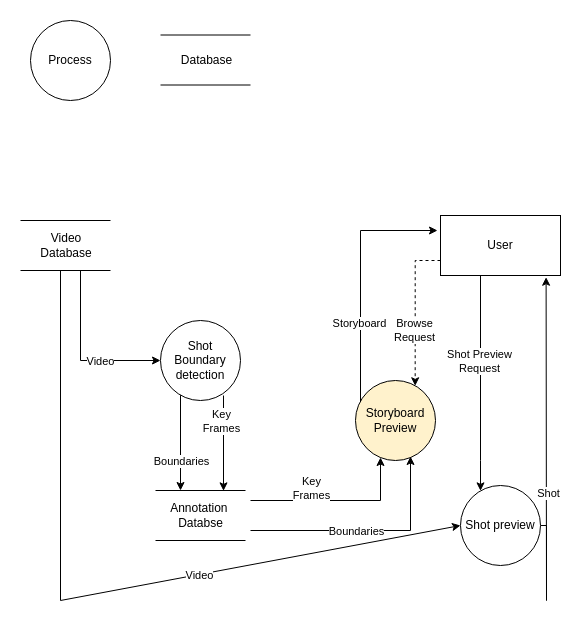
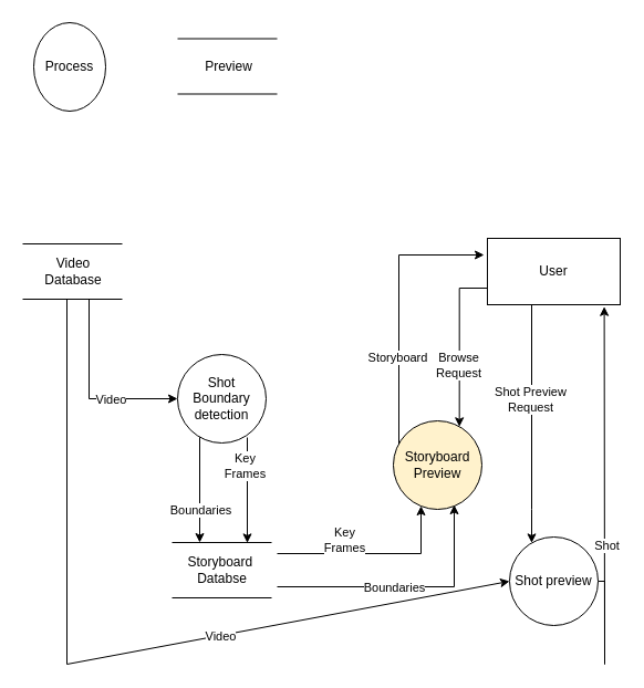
  <mxCell id="0" />
  <mxCell id="1" parent="0" />
- <mxCell id="2" value="Process" style="ellipse;whiteSpace=wrap;html=1;aspect=fixed;" vertex="1" parent="1"><mxGeometry x="30" y="20" width="80" height="80" as="geometry" /></mxCell>
+ <mxCell id="2" value="Process" style="ellipse;whiteSpace=wrap;html=1;aspect=fixed;" vertex="1" parent="1"><mxGeometry x="30" y="20" width="65" height="80" as="geometry" /></mxCell>
  <mxCell id="3" value="" style="endArrow=none;html=1;rounded=0;" edge="1" parent="1"><mxGeometry width="50" height="50" relative="1" as="geometry"><mxPoint x="160" y="34.5" as="sourcePoint" /><mxPoint x="250" y="34.5" as="targetPoint" /></mxGeometry></mxCell>
  <mxCell id="4" value="" style="endArrow=none;html=1;rounded=0;" edge="1" parent="1"><mxGeometry width="50" height="50" relative="1" as="geometry"><mxPoint x="160" y="84.5" as="sourcePoint" /><mxPoint x="250" y="84.5" as="targetPoint" /></mxGeometry></mxCell>
  <mxCell id="5" value="" style="endArrow=none;html=1;rounded=0;" edge="1" parent="1"><mxGeometry width="50" height="50" relative="1" as="geometry"><mxPoint x="20" y="220" as="sourcePoint" /><mxPoint x="110" y="220" as="targetPoint" /></mxGeometry></mxCell>
  <mxCell id="6" value="" style="endArrow=none;html=1;rounded=0;" edge="1" parent="1"><mxGeometry width="50" height="50" relative="1" as="geometry"><mxPoint x="20" y="270" as="sourcePoint" /><mxPoint x="110" y="270" as="targetPoint" /></mxGeometry></mxCell>
  <mxCell id="7" value="Video Database" style="text;html=1;strokeColor=none;fillColor=none;align=center;verticalAlign=middle;whiteSpace=wrap;rounded=0;" vertex="1" parent="1"><mxGeometry x="36" y="230" width="60" height="30" as="geometry" /></mxCell>
  <mxCell id="8" style="edgeStyle=orthogonalEdgeStyle;rounded=0;orthogonalLoop=1;jettySize=auto;html=1;" edge="1" parent="1" source="9"><mxGeometry relative="1" as="geometry"><mxPoint x="180" y="490" as="targetPoint" /><Array as="points"><mxPoint x="180" y="490" /></Array></mxGeometry></mxCell>
  <mxCell id="9" value="Shot Boundary detection" style="ellipse;whiteSpace=wrap;html=1;aspect=fixed;" vertex="1" parent="1"><mxGeometry x="160" y="320" width="80" height="80" as="geometry" /></mxCell>
  <mxCell id="10" value="" style="endArrow=none;html=1;rounded=0;" edge="1" parent="1"><mxGeometry width="50" height="50" relative="1" as="geometry"><mxPoint x="155" y="490" as="sourcePoint" /><mxPoint x="245" y="490" as="targetPoint" /></mxGeometry></mxCell>
  <mxCell id="11" value="" style="endArrow=none;html=1;rounded=0;" edge="1" parent="1"><mxGeometry width="50" height="50" relative="1" as="geometry"><mxPoint x="155" y="540" as="sourcePoint" /><mxPoint x="245" y="540" as="targetPoint" /></mxGeometry></mxCell>
- <mxCell id="12" style="edgeStyle=orthogonalEdgeStyle;rounded=0;orthogonalLoop=1;jettySize=auto;html=1;entryX=0.746;entryY=0.066;entryDx=0;entryDy=0;entryPerimeter=0;dashed=1;" edge="1" parent="1" source="16" target="20"><mxGeometry relative="1" as="geometry"><Array as="points"><mxPoint x="415" y="260" /></Array></mxGeometry></mxCell>
+ <mxCell id="12" style="edgeStyle=orthogonalEdgeStyle;rounded=0;orthogonalLoop=1;jettySize=auto;html=1;entryX=0.746;entryY=0.066;entryDx=0;entryDy=0;entryPerimeter=0;" edge="1" parent="1" source="16" target="20"><mxGeometry relative="1" as="geometry"><Array as="points"><mxPoint x="415" y="260" /></Array></mxGeometry></mxCell>
  <mxCell id="13" value="Browse&lt;br&gt;Request" style="edgeLabel;html=1;align=center;verticalAlign=middle;resizable=0;points=[];" vertex="1" connectable="0" parent="12"><mxGeometry x="0.264" y="-1" relative="1" as="geometry"><mxPoint as="offset" /></mxGeometry></mxCell>
  <mxCell id="14" style="edgeStyle=orthogonalEdgeStyle;rounded=0;orthogonalLoop=1;jettySize=auto;html=1;" edge="1" parent="1" source="16" target="23"><mxGeometry relative="1" as="geometry"><Array as="points"><mxPoint x="480" y="460" /><mxPoint x="480" y="460" /></Array></mxGeometry></mxCell>
  <mxCell id="15" value="Shot Preview&lt;br&gt;Request" style="edgeLabel;html=1;align=center;verticalAlign=middle;resizable=0;points=[];" vertex="1" connectable="0" parent="14"><mxGeometry x="-0.209" y="-2" relative="1" as="geometry"><mxPoint as="offset" /></mxGeometry></mxCell>
  <mxCell id="16" value="User" style="rounded=0;whiteSpace=wrap;html=1;" vertex="1" parent="1"><mxGeometry x="440" y="215" width="120" height="60" as="geometry" /></mxCell>
- <mxCell id="17" value="Annotation&amp;nbsp;&lt;br&gt;Databse" style="text;html=1;align=center;verticalAlign=middle;resizable=0;points=[];autosize=1;strokeColor=none;fillColor=none;" vertex="1" parent="1"><mxGeometry x="160" y="500" width="80" height="30" as="geometry" /></mxCell>
+ <mxCell id="17" value="Storyboard&amp;nbsp;&lt;br&gt;Databse" style="text;html=1;align=center;verticalAlign=middle;resizable=0;points=[];autosize=1;strokeColor=none;fillColor=none;" vertex="1" parent="1"><mxGeometry x="160" y="500" width="80" height="30" as="geometry" /></mxCell>
  <mxCell id="18" style="edgeStyle=orthogonalEdgeStyle;rounded=0;orthogonalLoop=1;jettySize=auto;html=1;" edge="1" parent="1" source="20"><mxGeometry relative="1" as="geometry"><mxPoint x="437" y="230" as="targetPoint" /><Array as="points"><mxPoint x="360" y="230" /><mxPoint x="437" y="230" /></Array></mxGeometry></mxCell>
  <mxCell id="19" value="Storyboard" style="edgeLabel;html=1;align=center;verticalAlign=middle;resizable=0;points=[];" vertex="1" connectable="0" parent="18"><mxGeometry x="-0.371" y="2" relative="1" as="geometry"><mxPoint as="offset" /></mxGeometry></mxCell>
  <mxCell id="20" value="Storyboard Preview" style="ellipse;whiteSpace=wrap;html=1;aspect=fixed;fillColor=#fff2cc;" vertex="1" parent="1"><mxGeometry x="355" y="380" width="80" height="80" as="geometry" /></mxCell>
  <mxCell id="21" style="edgeStyle=orthogonalEdgeStyle;rounded=0;orthogonalLoop=1;jettySize=auto;html=1;entryX=0.88;entryY=1.029;entryDx=0;entryDy=0;entryPerimeter=0;" edge="1" parent="1" source="23" target="16"><mxGeometry relative="1" as="geometry"><Array as="points"><mxPoint x="546" y="600" /><mxPoint x="546" y="418" /></Array></mxGeometry></mxCell>
  <mxCell id="22" value="Shot" style="edgeLabel;html=1;align=center;verticalAlign=middle;resizable=0;points=[];" vertex="1" connectable="0" parent="21"><mxGeometry x="-0.072" y="-2" relative="1" as="geometry"><mxPoint as="offset" /></mxGeometry></mxCell>
  <mxCell id="23" value="Shot preview" style="ellipse;whiteSpace=wrap;html=1;aspect=fixed;" vertex="1" parent="1"><mxGeometry x="460" y="485" width="80" height="80" as="geometry" /></mxCell>
  <mxCell id="24" value="" style="endArrow=classic;html=1;rounded=0;entryX=0;entryY=0.5;entryDx=0;entryDy=0;" edge="1" parent="1" target="23"><mxGeometry width="50" height="50" relative="1" as="geometry"><mxPoint x="60" y="270" as="sourcePoint" /><mxPoint x="150" y="600" as="targetPoint" /><Array as="points"><mxPoint x="60" y="600" /></Array></mxGeometry></mxCell>
  <mxCell id="25" value="Video" style="edgeLabel;html=1;align=center;verticalAlign=middle;resizable=0;points=[];" vertex="1" connectable="0" parent="24"><mxGeometry x="0.277" relative="1" as="geometry"><mxPoint as="offset" /></mxGeometry></mxCell>
  <mxCell id="26" value="" style="endArrow=classic;html=1;rounded=0;entryX=0;entryY=0.5;entryDx=0;entryDy=0;" edge="1" parent="1" target="9"><mxGeometry width="50" height="50" relative="1" as="geometry"><mxPoint x="80" y="270" as="sourcePoint" /><mxPoint x="480" y="600" as="targetPoint" /><Array as="points"><mxPoint x="80" y="360" /></Array></mxGeometry></mxCell>
  <mxCell id="27" value="Video" style="edgeLabel;html=1;align=center;verticalAlign=middle;resizable=0;points=[];" vertex="1" connectable="0" parent="26"><mxGeometry x="0.277" relative="1" as="geometry"><mxPoint as="offset" /></mxGeometry></mxCell>
  <mxCell id="28" style="edgeStyle=orthogonalEdgeStyle;rounded=0;orthogonalLoop=1;jettySize=auto;html=1;" edge="1" parent="1"><mxGeometry relative="1" as="geometry"><mxPoint x="223" y="490.36" as="targetPoint" /><mxPoint x="223" y="395.001" as="sourcePoint" /><Array as="points"><mxPoint x="223" y="490.36" /></Array></mxGeometry></mxCell>
  <mxCell id="29" value="Key&lt;br&gt;Frames" style="edgeLabel;html=1;align=center;verticalAlign=middle;resizable=0;points=[];" vertex="1" connectable="0" parent="28"><mxGeometry x="-0.245" y="2" relative="1" as="geometry"><mxPoint x="-5" y="-11" as="offset" /></mxGeometry></mxCell>
  <mxCell id="30" value="Boundaries" style="edgeLabel;html=1;align=center;verticalAlign=middle;resizable=0;points=[];" vertex="1" connectable="0" parent="1"><mxGeometry x="180" y="460.001" as="geometry" /></mxCell>
  <mxCell id="31" style="edgeStyle=orthogonalEdgeStyle;rounded=0;orthogonalLoop=1;jettySize=auto;html=1;" edge="1" parent="1"><mxGeometry relative="1" as="geometry"><mxPoint x="380" y="457" as="targetPoint" /><mxPoint x="250" y="500" as="sourcePoint" /><Array as="points"><mxPoint x="380" y="500" /><mxPoint x="380" y="457" /></Array></mxGeometry></mxCell>
  <mxCell id="32" value="Key&lt;br&gt;Frames" style="edgeLabel;html=1;align=center;verticalAlign=middle;resizable=0;points=[];" vertex="1" connectable="0" parent="31"><mxGeometry x="-0.245" y="2" relative="1" as="geometry"><mxPoint x="-5" y="-11" as="offset" /></mxGeometry></mxCell>
  <mxCell id="33" style="edgeStyle=orthogonalEdgeStyle;rounded=0;orthogonalLoop=1;jettySize=auto;html=1;" edge="1" parent="1"><mxGeometry relative="1" as="geometry"><mxPoint x="410" y="456" as="targetPoint" /><mxPoint x="250" y="530" as="sourcePoint" /><Array as="points"><mxPoint x="410" y="530" /><mxPoint x="410" y="456" /></Array></mxGeometry></mxCell>
  <mxCell id="34" value="Boundaries" style="edgeLabel;html=1;align=center;verticalAlign=middle;resizable=0;points=[];" vertex="1" connectable="0" parent="1"><mxGeometry x="355" y="530.001" as="geometry" /></mxCell>
- <mxCell id="35" value="Database" style="text;html=1;align=center;verticalAlign=middle;resizable=0;points=[];autosize=1;strokeColor=none;fillColor=none;" vertex="1" parent="1"><mxGeometry x="171" y="50" width="70" height="20" as="geometry" /></mxCell>
+ <mxCell id="35" value="Preview" style="text;html=1;align=center;verticalAlign=middle;resizable=0;points=[];autosize=1;strokeColor=none;fillColor=none;" vertex="1" parent="1"><mxGeometry x="171" y="50" width="70" height="20" as="geometry" /></mxCell>
